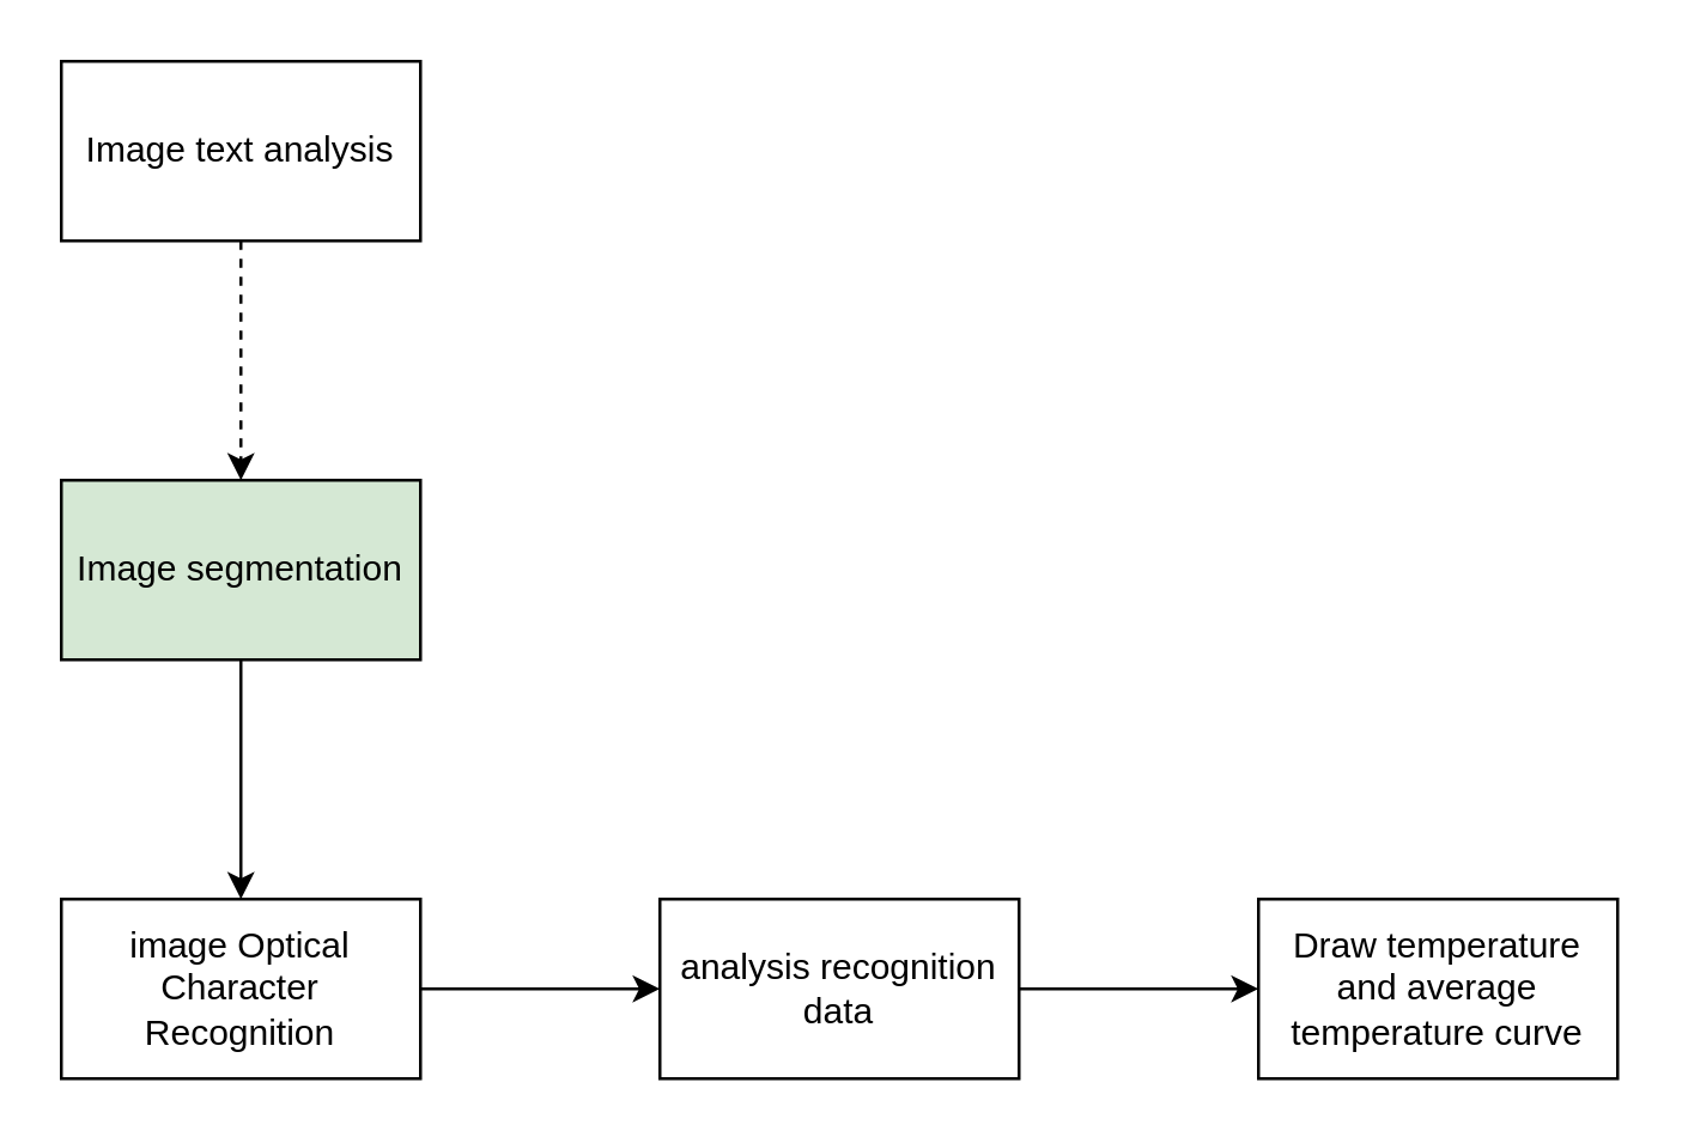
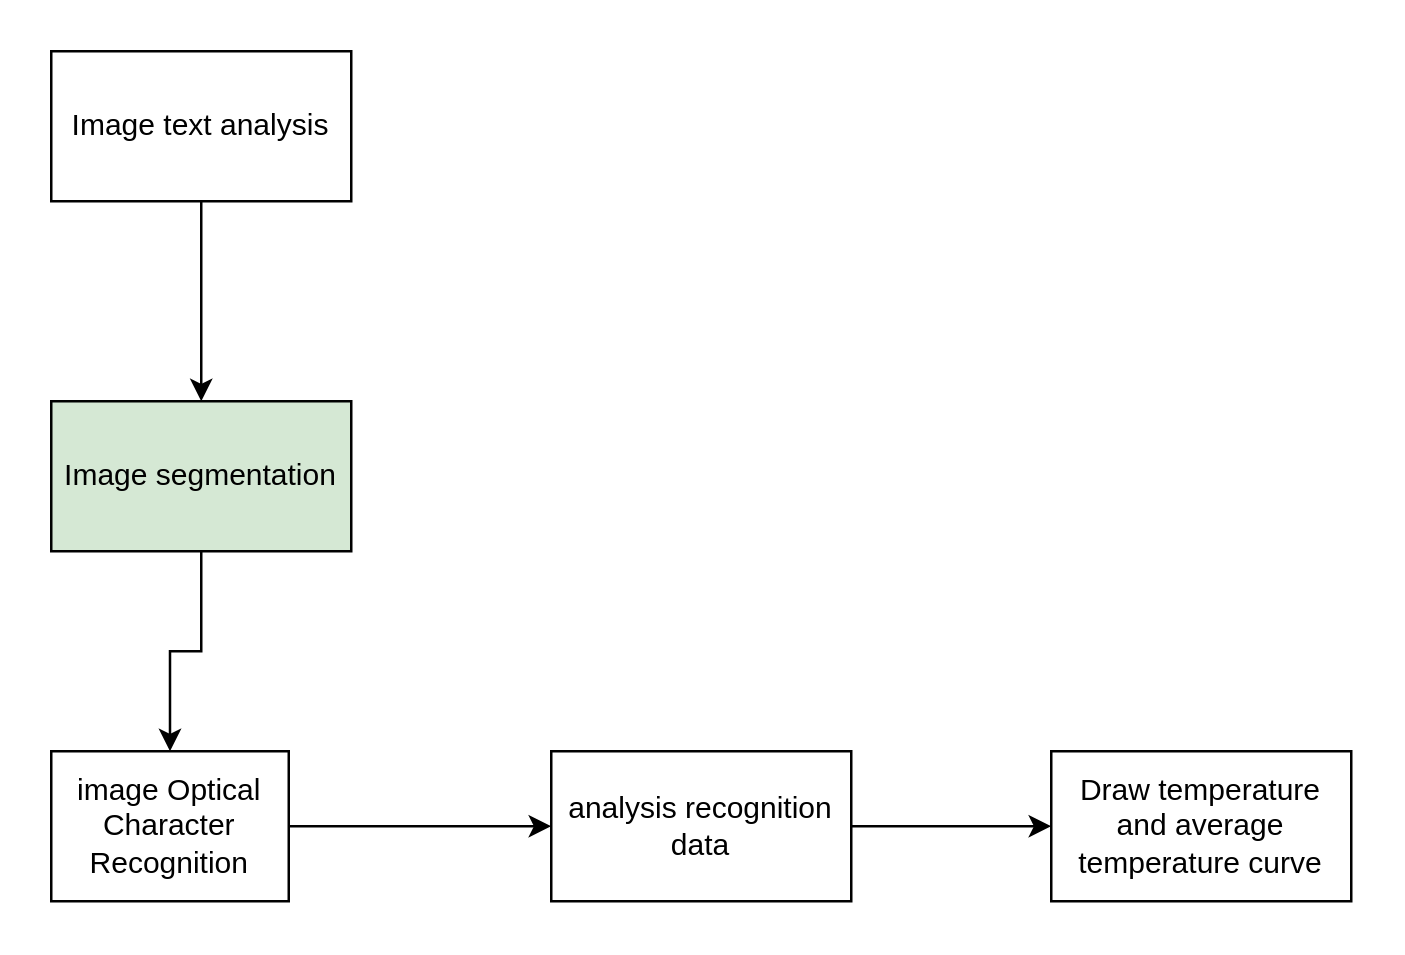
  <mxCell id="0" />
  <mxCell id="1" parent="0" />
- <mxCell id="2" value="" style="edgeStyle=orthogonalEdgeStyle;rounded=0;orthogonalLoop=1;jettySize=auto;html=1;dashed=1;" edge="1" parent="1" source="3" target="5"><mxGeometry relative="1" as="geometry" /></mxCell>
+ <mxCell id="2" value="" style="edgeStyle=orthogonalEdgeStyle;rounded=0;orthogonalLoop=1;jettySize=auto;html=1;" edge="1" parent="1" source="3" target="5"><mxGeometry relative="1" as="geometry" /></mxCell>
  <mxCell id="3" value="Image text analysis" style="rounded=0;whiteSpace=wrap;html=1;" vertex="1" parent="1"><mxGeometry x="20" y="20" width="120" height="60" as="geometry" /></mxCell>
  <mxCell id="4" value="" style="edgeStyle=orthogonalEdgeStyle;rounded=0;orthogonalLoop=1;jettySize=auto;html=1;" edge="1" parent="1" source="5" target="7"><mxGeometry relative="1" as="geometry" /></mxCell>
  <mxCell id="5" value="Image segmentation" style="rounded=0;whiteSpace=wrap;html=1;fillColor=#d5e8d4;" vertex="1" parent="1"><mxGeometry x="20" y="160" width="120" height="60" as="geometry" /></mxCell>
  <mxCell id="6" value="" style="edgeStyle=orthogonalEdgeStyle;rounded=0;orthogonalLoop=1;jettySize=auto;html=1;" edge="1" parent="1" source="7" target="9"><mxGeometry relative="1" as="geometry" /></mxCell>
- <mxCell id="7" value="image&amp;nbsp;Optical Character Recognition" style="rounded=0;whiteSpace=wrap;html=1;" vertex="1" parent="1"><mxGeometry x="20" y="300" width="120" height="60" as="geometry" /></mxCell>
+ <mxCell id="7" value="image&amp;nbsp;Optical Character Recognition" style="rounded=0;whiteSpace=wrap;html=1;" vertex="1" parent="1"><mxGeometry x="20" y="300" width="95" height="60" as="geometry" /></mxCell>
  <mxCell id="8" value="" style="edgeStyle=orthogonalEdgeStyle;rounded=0;orthogonalLoop=1;jettySize=auto;html=1;" edge="1" parent="1" source="9" target="10"><mxGeometry relative="1" as="geometry" /></mxCell>
  <mxCell id="9" value="analysis&amp;nbsp;recognition data" style="whiteSpace=wrap;html=1;rounded=0;" vertex="1" parent="1"><mxGeometry x="220" y="300" width="120" height="60" as="geometry" /></mxCell>
  <mxCell id="10" value="Draw temperature and average temperature curve" style="whiteSpace=wrap;html=1;rounded=0;" vertex="1" parent="1"><mxGeometry x="420" y="300" width="120" height="60" as="geometry" /></mxCell>
